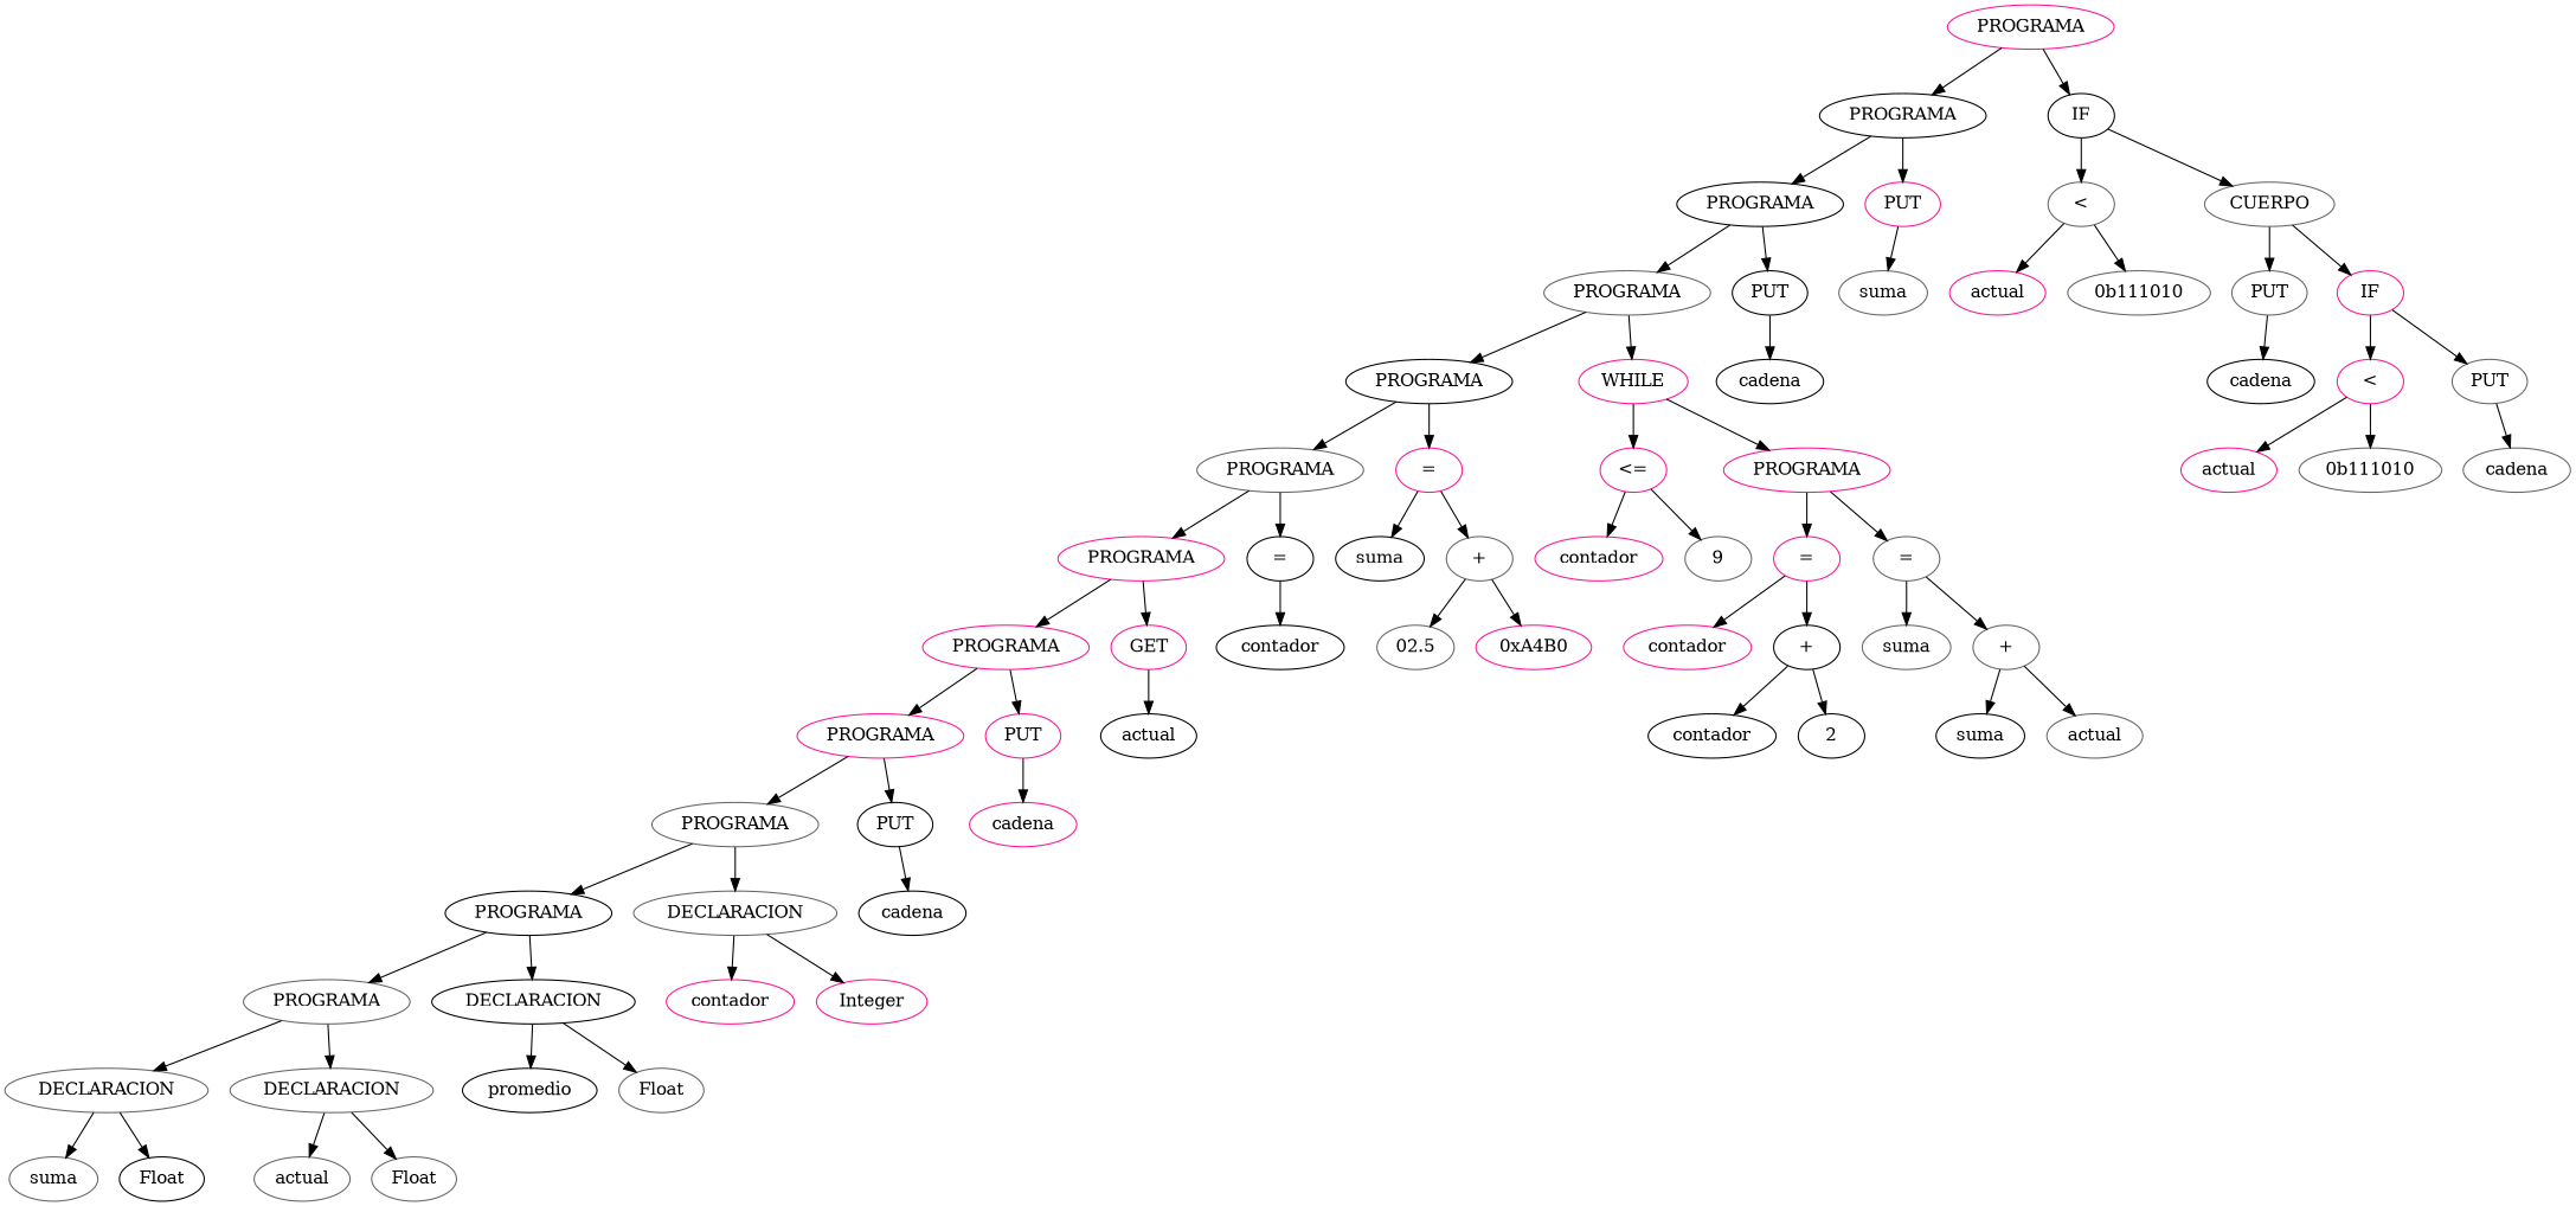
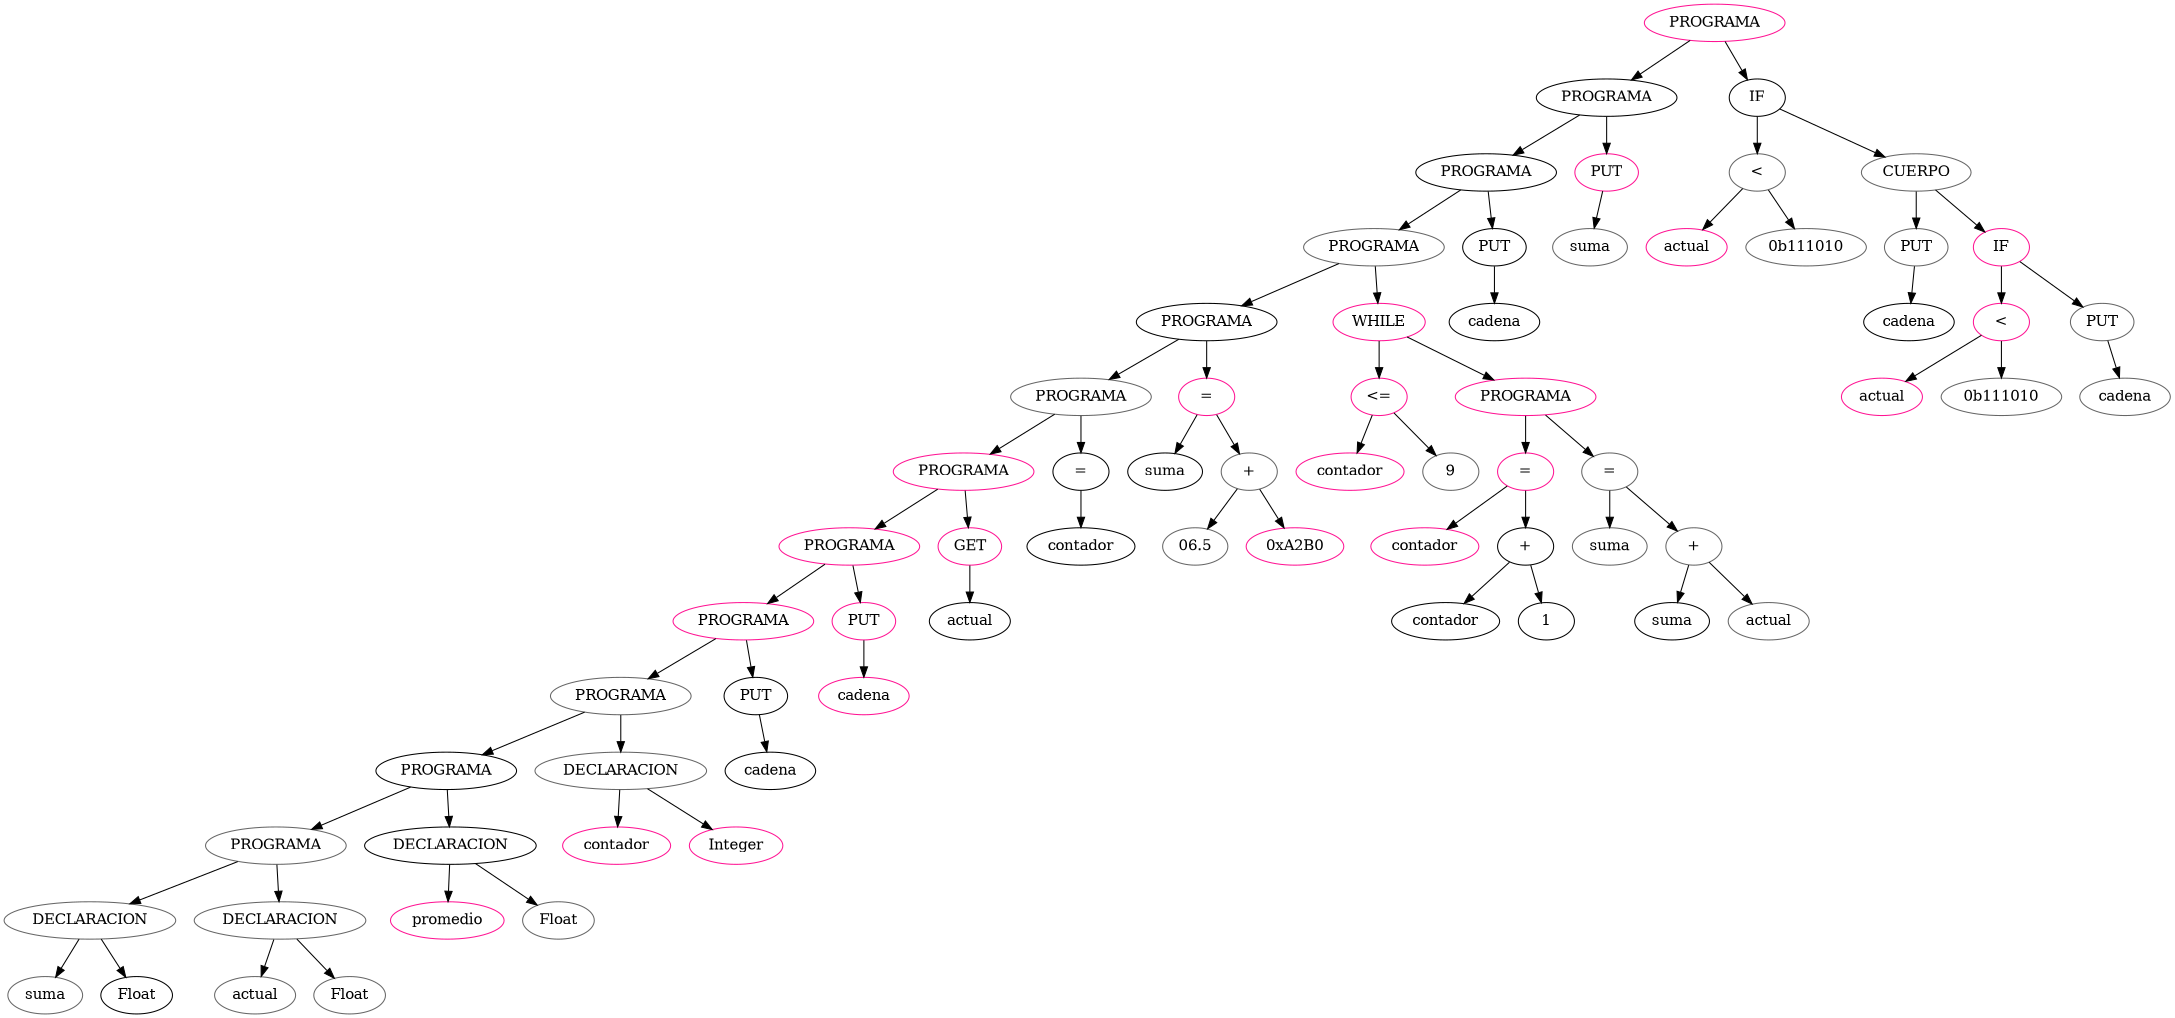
  digraph {
    node [color=gray40]
    n1 [color=deeppink label=PROGRAMA]
    n2 [color=black label=PROGRAMA]
    n3 [color=black label=IF]
    n4 [color=black label=PROGRAMA]
    n5 [color=deeppink label=PUT]
    n6 [label="<"]
    n7 [label=CUERPO]
    n8 [label=PROGRAMA]
    n9 [color=black label=PUT]
    n10 [label=suma]
    n11 [color=black label=PROGRAMA]
    n12 [color=deeppink label=WHILE]
    n13 [color=black label=cadena]
    n14 [label=PROGRAMA]
    n15 [color=deeppink label="="]
    n16 [color=deeppink label="<="]
    n17 [color=deeppink label=PROGRAMA]
    n18 [color=deeppink label=PROGRAMA]
    n19 [color=black label="="]
    n20 [color=black label=suma]
    n21 [label="+"]
    n22 [color=deeppink label=PROGRAMA]
    n23 [color=deeppink label=GET]
    n24 [color=black label=contador]
    n25 [color=deeppink label=PROGRAMA]
    n26 [color=deeppink label=PUT]
    n27 [color=black label=actual]
    n28 [label=PROGRAMA]
    n29 [color=black label=PUT]
    n30 [color=deeppink label=cadena]
    n31 [color=black label=PROGRAMA]
    n32 [label=DECLARACION]
    n33 [color=black label=cadena]
    n34 [label=PROGRAMA]
    n35 [color=black label=DECLARACION]
    n36 [color=deeppink label=contador]
    n37 [color=deeppink label=Integer]
    n38 [label=DECLARACION]
    n39 [label=DECLARACION]
-   n40 [color=black label=promedio]
+   n40 [color=deeppink label=promedio]
    n41 [label=Float]
    n42 [label=suma]
    n43 [color=black label=Float]
    n44 [label=actual]
    n45 [label=Float]
-   n46 [label=02.5]
-   n47 [color=deeppink label="0xA4B0"]
+   n46 [label=06.5]
+   n47 [color=deeppink label="0xA2B0"]
    n48 [color=deeppink label=contador]
    n49 [label=9]
    n50 [color=deeppink label="="]
    n51 [label="="]
    n52 [color=deeppink label=contador]
    n53 [color=black label="+"]
    n54 [label=suma]
    n55 [label="+"]
    n56 [color=black label=contador]
-   n57 [color=black label=2]
+   n57 [color=black label=1]
    n58 [color=black label=suma]
    n59 [label=actual]
    n60 [color=deeppink label=actual]
    n61 [label="0b111010"]
    n62 [label=PUT]
    n63 [color=deeppink label=IF]
    n64 [color=black label=cadena]
    n65 [color=deeppink label="<"]
    n66 [label=PUT]
    n67 [color=deeppink label=actual]
    n68 [label="0b111010"]
    n69 [label=cadena]
    n1 -> n2
    n1 -> n3
    n2 -> n4
    n2 -> n5
    n3 -> n6
    n3 -> n7
    n4 -> n8
    n4 -> n9
    n5 -> n10
    n6 -> n60
    n6 -> n61
    n7 -> n62
    n7 -> n63
    n8 -> n11
    n8 -> n12
    n9 -> n13
    n11 -> n14
    n11 -> n15
    n12 -> n16
    n12 -> n17
    n14 -> n18
    n14 -> n19
    n15 -> n20
    n15 -> n21
    n16 -> n48
    n16 -> n49
    n17 -> n50
    n17 -> n51
    n18 -> n22
    n18 -> n23
    n19 -> n24
    n21 -> n46
    n21 -> n47
    n22 -> n25
    n22 -> n26
    n23 -> n27
    n25 -> n28
    n25 -> n29
    n26 -> n30
    n28 -> n31
    n28 -> n32
    n29 -> n33
    n31 -> n34
    n31 -> n35
    n32 -> n36
    n32 -> n37
    n34 -> n38
    n34 -> n39
    n35 -> n40
    n35 -> n41
    n38 -> n42
    n38 -> n43
    n39 -> n44
    n39 -> n45
    n50 -> n52
    n50 -> n53
    n51 -> n54
    n51 -> n55
    n53 -> n56
    n53 -> n57
    n55 -> n58
    n55 -> n59
    n62 -> n64
    n63 -> n65
    n63 -> n66
    n65 -> n67
    n65 -> n68
    n66 -> n69
  }
